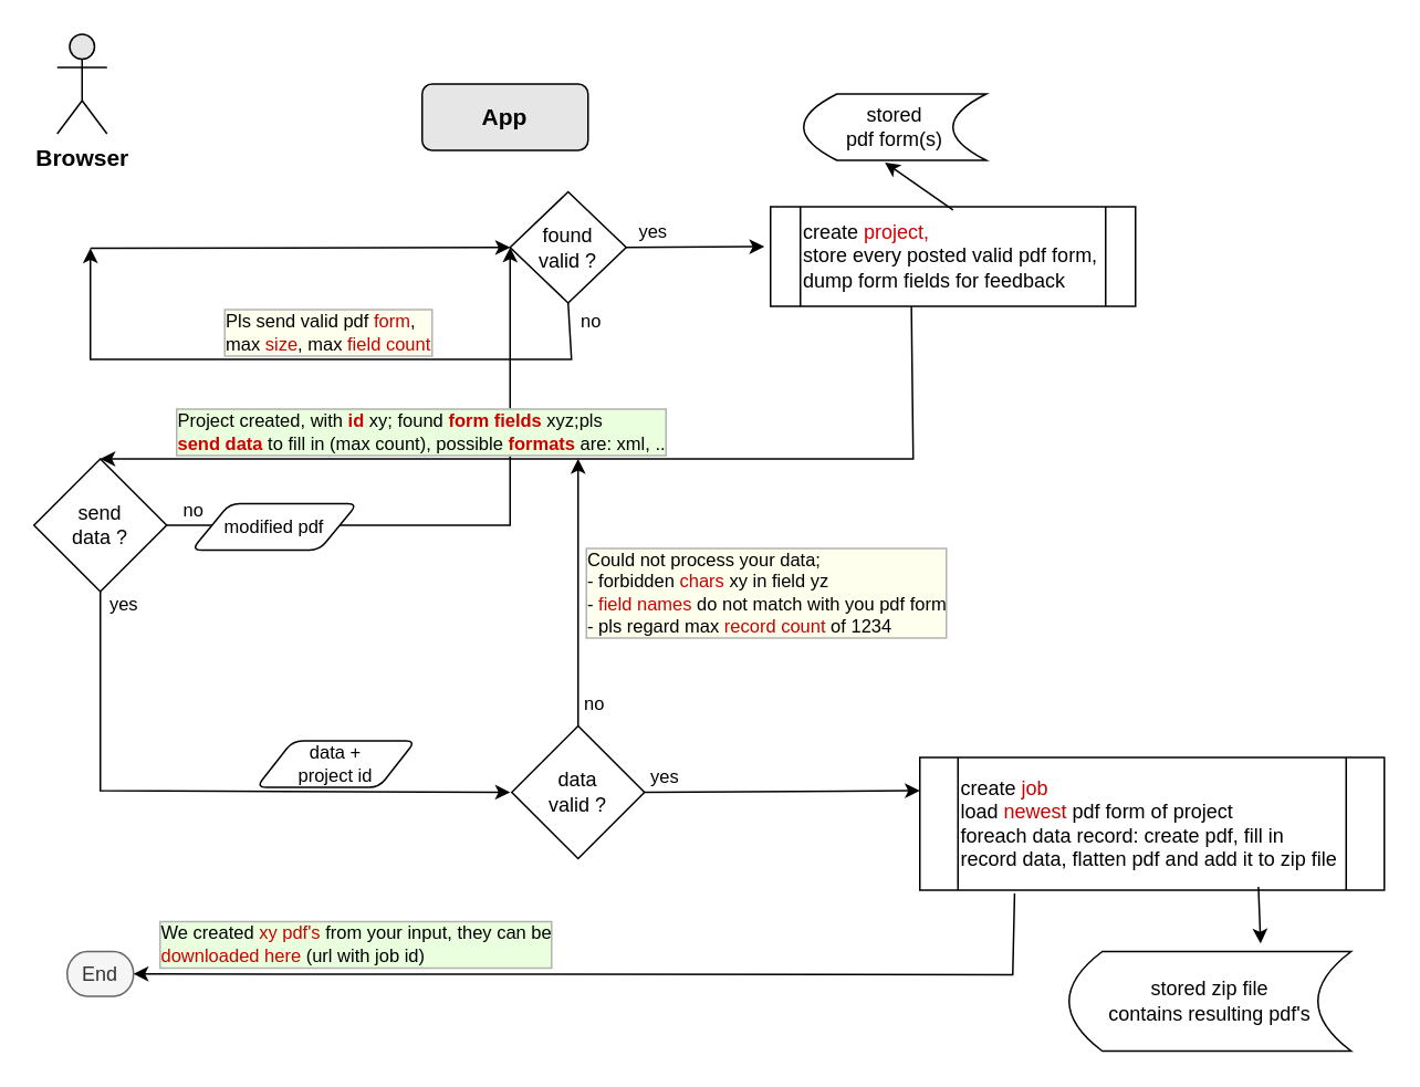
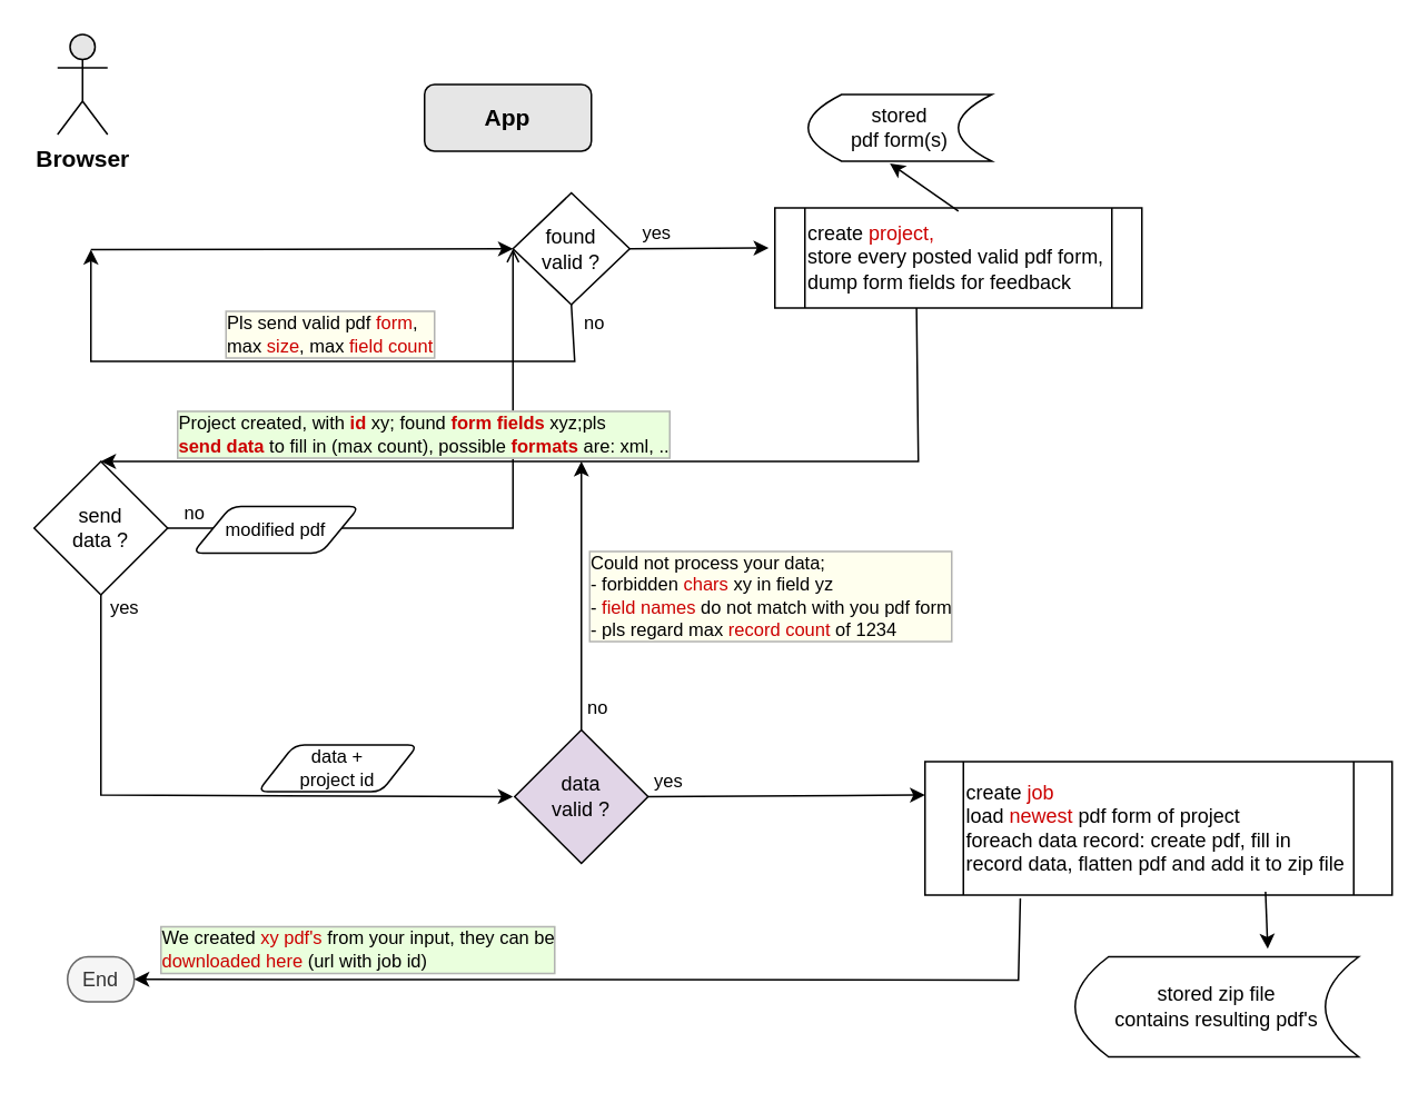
  <mxCell id="0" />
  <mxCell id="1" parent="0" />
  <mxCell id="2" value="App" style="rounded=1;whiteSpace=wrap;html=1;fontStyle=1;fontSize=14;fillColor=#E6E6E6;" parent="1" vertex="1"><mxGeometry x="254" y="50" width="100" height="40" as="geometry" /></mxCell>
  <mxCell id="3" value="&lt;div style=&quot;font-size: 14px;&quot;&gt;Browser&lt;/div&gt;" style="shape=umlActor;verticalLabelPosition=bottom;verticalAlign=top;html=1;outlineConnect=0;fontStyle=1;fillColor=#E6E6E6;fontSize=14;" parent="1" vertex="1"><mxGeometry x="34" y="20" width="30" height="60" as="geometry" /></mxCell>
  <mxCell id="4" value="" style="endArrow=classic;html=1;rounded=0;" parent="1" target="5" edge="1"><mxGeometry relative="1" as="geometry"><mxPoint x="54" y="149" as="sourcePoint" /><mxPoint x="304" y="149" as="targetPoint" /></mxGeometry></mxCell>
  <mxCell id="5" value="&lt;div&gt;found&lt;/div&gt;&lt;div&gt;valid ?&lt;br&gt;&lt;/div&gt;" style="rhombus;whiteSpace=wrap;html=1;" parent="1" vertex="1"><mxGeometry x="307" y="115" width="70" height="67" as="geometry" /></mxCell>
  <mxCell id="6" value="&lt;div&gt;create &lt;font color=&quot;#CC0000&quot;&gt;project,&lt;/font&gt;&lt;/div&gt;&lt;div&gt;store every posted valid pdf form,&lt;/div&gt;&lt;div&gt;dump form fields for feedback&lt;br&gt;&lt;/div&gt;" style="shape=process;whiteSpace=wrap;html=1;backgroundOutline=1;size=0.083;align=left;" parent="1" vertex="1"><mxGeometry x="464" y="124" width="220" height="60" as="geometry" /></mxCell>
  <mxCell id="7" value="" style="endArrow=classic;html=1;rounded=0;exitX=0.5;exitY=0.033;exitDx=0;exitDy=0;exitPerimeter=0;entryX=0.445;entryY=1.033;entryDx=0;entryDy=0;entryPerimeter=0;" parent="1" edge="1" target="22" source="6"><mxGeometry width="50" height="50" relative="1" as="geometry"><mxPoint x="583.04" y="143.98" as="sourcePoint" /><mxPoint x="624" y="144.191" as="targetPoint" /></mxGeometry></mxCell>
  <mxCell id="8" value="End" style="strokeWidth=1;html=1;shape=mxgraph.flowchart.terminator;whiteSpace=wrap;fillColor=#f5f5f5;fontColor=#333333;strokeColor=#666666;" parent="1" vertex="1"><mxGeometry x="40" y="573" width="40" height="27" as="geometry" /></mxCell>
  <mxCell id="9" value="&lt;div&gt;send&lt;/div&gt;&lt;div&gt;data ?&lt;/div&gt;" style="rhombus;whiteSpace=wrap;html=1;" parent="1" vertex="1"><mxGeometry x="20" y="276" width="80" height="80" as="geometry" /></mxCell>
- <mxCell id="10" value="" style="endArrow=classic;html=1;rounded=0;exitX=1;exitY=0.5;exitDx=0;exitDy=0;entryX=0;entryY=0.5;entryDx=0;entryDy=0;" parent="1" source="9" target="5" edge="1"><mxGeometry relative="1" as="geometry"><mxPoint x="314" y="496" as="sourcePoint" /><mxPoint x="414" y="496" as="targetPoint" /><Array as="points"><mxPoint x="307" y="316" /></Array></mxGeometry></mxCell>
+ <mxCell id="10" value="" style="endArrow=open;html=1;rounded=0;exitX=1;exitY=0.5;exitDx=0;exitDy=0;entryX=0;entryY=0.5;entryDx=0;entryDy=0;" parent="1" source="9" target="5" edge="1"><mxGeometry relative="1" as="geometry"><mxPoint x="314" y="496" as="sourcePoint" /><mxPoint x="414" y="496" as="targetPoint" /><Array as="points"><mxPoint x="307" y="316" /></Array></mxGeometry></mxCell>
  <mxCell id="11" value="no" style="edgeLabel;resizable=0;html=1;align=center;verticalAlign=middle;" parent="10" connectable="0" vertex="1"><mxGeometry relative="1" as="geometry"><mxPoint x="-172" y="-10" as="offset" /></mxGeometry></mxCell>
  <mxCell id="12" value="" style="endArrow=classic;html=1;rounded=0;exitX=1;exitY=0.5;exitDx=0;exitDy=0;entryX=-0.017;entryY=0.4;entryDx=0;entryDy=0;entryPerimeter=0;" parent="1" source="5" target="6" edge="1"><mxGeometry relative="1" as="geometry"><mxPoint x="314" y="496" as="sourcePoint" /><mxPoint x="474" y="143" as="targetPoint" /></mxGeometry></mxCell>
  <mxCell id="13" value="yes" style="edgeLabel;resizable=0;html=1;align=center;verticalAlign=middle;" parent="12" connectable="0" vertex="1"><mxGeometry relative="1" as="geometry"><mxPoint x="-26" y="-10" as="offset" /></mxGeometry></mxCell>
- <mxCell id="14" value="&lt;div&gt;data&lt;/div&gt;&lt;div&gt;valid ?&lt;br&gt;&lt;/div&gt;" style="rhombus;whiteSpace=wrap;html=1;" parent="1" vertex="1"><mxGeometry x="308" y="437" width="80" height="80" as="geometry" /></mxCell>
+ <mxCell id="14" value="&lt;div&gt;data&lt;/div&gt;&lt;div&gt;valid ?&lt;br&gt;&lt;/div&gt;" style="rhombus;whiteSpace=wrap;html=1;fillColor=#e1d5e7;" parent="1" vertex="1"><mxGeometry x="308" y="437" width="80" height="80" as="geometry" /></mxCell>
  <mxCell id="15" value="" style="endArrow=classic;html=1;rounded=0;exitX=0.5;exitY=1;exitDx=0;exitDy=0;entryX=0;entryY=0.5;entryDx=0;entryDy=0;" parent="1" source="9" edge="1"><mxGeometry relative="1" as="geometry"><mxPoint x="91" y="457" as="sourcePoint" /><mxPoint x="307" y="477" as="targetPoint" /><Array as="points"><mxPoint x="60" y="476" /></Array></mxGeometry></mxCell>
  <mxCell id="16" value="yes" style="edgeLabel;resizable=0;html=1;align=center;verticalAlign=middle;" parent="15" connectable="0" vertex="1"><mxGeometry relative="1" as="geometry"><mxPoint x="-50" y="-113" as="offset" /></mxGeometry></mxCell>
  <mxCell id="17" value="&lt;div style=&quot;font-size: 11px;&quot;&gt;data +&lt;/div&gt;&lt;div style=&quot;font-size: 11px;&quot;&gt;project id&lt;/div&gt;" style="shape=parallelogram;html=1;strokeWidth=1;perimeter=parallelogramPerimeter;whiteSpace=wrap;rounded=1;arcSize=12;size=0.23;fontSize=11;" parent="1" vertex="1"><mxGeometry x="154" y="446" width="96" height="28" as="geometry" /></mxCell>
  <mxCell id="18" value="&lt;div&gt;modified pdf&lt;/div&gt;" style="shape=parallelogram;html=1;strokeWidth=1;perimeter=parallelogramPerimeter;whiteSpace=wrap;rounded=1;arcSize=12;size=0.23;fontSize=11;" parent="1" vertex="1"><mxGeometry x="115" y="303" width="100" height="28" as="geometry" /></mxCell>
  <mxCell id="19" value="" style="endArrow=classic;html=1;rounded=0;exitX=1;exitY=0.5;exitDx=0;exitDy=0;" edge="1" parent="1" source="14"><mxGeometry relative="1" as="geometry"><mxPoint x="358" y="793" as="sourcePoint" /><mxPoint x="554" y="476" as="targetPoint" /></mxGeometry></mxCell>
  <mxCell id="20" value="yes" style="edgeLabel;resizable=0;html=1;align=left;verticalAlign=bottom;" connectable="0" vertex="1" parent="19"><mxGeometry x="-1" relative="1" as="geometry"><mxPoint x="2" y="-1" as="offset" /></mxGeometry></mxCell>
  <mxCell id="21" value="&lt;div&gt;create &lt;font color=&quot;#CC0000&quot;&gt;job&lt;/font&gt;&lt;/div&gt;&lt;div&gt;&lt;font color=&quot;#CC0000&quot;&gt;&lt;font color=&quot;#000000&quot;&gt;load &lt;font color=&quot;#CC0000&quot;&gt;newest&lt;/font&gt; pdf form of project&lt;/font&gt;&lt;br&gt;&lt;/font&gt;&lt;/div&gt;&lt;div&gt;&lt;font color=&quot;#CC0000&quot;&gt;&lt;font color=&quot;#000000&quot;&gt;foreach data record&lt;/font&gt;&lt;/font&gt;: create pdf, fill in record data, flatten pdf and add it to zip file&lt;/div&gt;" style="shape=process;whiteSpace=wrap;html=1;backgroundOutline=1;size=0.083;align=left;" vertex="1" parent="1"><mxGeometry x="554" y="456" width="280" height="80" as="geometry" /></mxCell>
  <mxCell id="22" value="&lt;div&gt;stored&lt;br&gt;&lt;/div&gt;&lt;div&gt;pdf form(s)&lt;br&gt;&lt;/div&gt;" style="shape=dataStorage;whiteSpace=wrap;html=1;fixedSize=1;" vertex="1" parent="1"><mxGeometry x="484" y="56" width="110" height="40" as="geometry" /></mxCell>
  <mxCell id="23" value="&lt;div&gt;stored zip file&lt;/div&gt;&lt;div&gt;contains resulting pdf's&lt;/div&gt;" style="shape=dataStorage;whiteSpace=wrap;html=1;fixedSize=1;fontSize=12;" vertex="1" parent="1"><mxGeometry x="644" y="573" width="170" height="60" as="geometry" /></mxCell>
  <mxCell id="24" value="" style="endArrow=classic;html=1;rounded=0;entryX=0.679;entryY=-0.08;entryDx=0;entryDy=0;entryPerimeter=0;exitX=0.729;exitY=0.975;exitDx=0;exitDy=0;exitPerimeter=0;" edge="1" parent="1" source="21" target="23"><mxGeometry width="50" height="50" relative="1" as="geometry"><mxPoint x="364" y="516" as="sourcePoint" /><mxPoint x="484" y="646" as="targetPoint" /></mxGeometry></mxCell>
  <mxCell id="25" value="" style="endArrow=classic;html=1;rounded=0;entryX=1;entryY=0.5;entryDx=0;entryDy=0;entryPerimeter=0;exitX=0.204;exitY=1.025;exitDx=0;exitDy=0;exitPerimeter=0;" edge="1" parent="1" source="21" target="8"><mxGeometry relative="1" as="geometry"><mxPoint x="314" y="496" as="sourcePoint" /><mxPoint x="414" y="496" as="targetPoint" /><Array as="points"><mxPoint x="610" y="587" /></Array></mxGeometry></mxCell>
  <mxCell id="26" value="&lt;div&gt;We created &lt;font color=&quot;#CC0000&quot;&gt;xy pdf's&lt;/font&gt; from your input, they can be &lt;br&gt;&lt;/div&gt;&lt;div&gt;&lt;font color=&quot;#CC0000&quot;&gt;downloaded here&lt;font color=&quot;#000000&quot;&gt; (url with job id)&lt;/font&gt;&lt;/font&gt;&lt;br&gt;&lt;/div&gt;" style="edgeLabel;resizable=0;html=1;align=left;verticalAlign=middle;labelBackgroundColor=#EAFFDD;labelBorderColor=#B3B3B3;" connectable="0" vertex="1" parent="25"><mxGeometry relative="1" as="geometry"><mxPoint x="-275" y="-18" as="offset" /></mxGeometry></mxCell>
  <mxCell id="27" value="" style="endArrow=classic;html=1;rounded=0;exitX=0.386;exitY=1;exitDx=0;exitDy=0;exitPerimeter=0;entryX=0.5;entryY=0;entryDx=0;entryDy=0;" edge="1" parent="1" source="6" target="9"><mxGeometry relative="1" as="geometry"><mxPoint x="314" y="496" as="sourcePoint" /><mxPoint x="414" y="496" as="targetPoint" /><Array as="points"><mxPoint x="550" y="276" /></Array></mxGeometry></mxCell>
  <mxCell id="28" value="&lt;div style=&quot;font-size: 11px;&quot;&gt;Project created, with &lt;font style=&quot;font-size: 11px;&quot; color=&quot;#CC0000&quot;&gt;&lt;b style=&quot;font-size: 11px;&quot;&gt;id&lt;/b&gt;&lt;/font&gt; xy; found &lt;font style=&quot;font-size: 11px;&quot; color=&quot;#CC0000&quot;&gt;&lt;b&gt;f&lt;/b&gt;&lt;b style=&quot;font-size: 11px;&quot;&gt;orm fields&lt;/b&gt;&lt;/font&gt; xyz;pls &lt;br style=&quot;font-size: 11px;&quot;&gt;&lt;/div&gt;&lt;div style=&quot;font-size: 11px;&quot;&gt;&lt;font style=&quot;font-size: 11px;&quot; color=&quot;#CC0000&quot;&gt;&lt;b style=&quot;font-size: 11px;&quot;&gt;send data&lt;/b&gt;&lt;/font&gt; to fill in (max count), possible &lt;font color=&quot;#CC0000&quot;&gt;&lt;b style=&quot;font-size: 11px;&quot;&gt;formats&lt;/b&gt;&lt;/font&gt; are: xml, ..&lt;br style=&quot;font-size: 11px;&quot;&gt;&lt;/div&gt;" style="edgeLabel;resizable=0;html=1;align=left;verticalAlign=middle;labelBackgroundColor=#EAFFDD;labelBorderColor=#B3B3B3;" connectable="0" vertex="1" parent="27"><mxGeometry relative="1" as="geometry"><mxPoint x="-247" y="-17" as="offset" /></mxGeometry></mxCell>
  <mxCell id="29" value="" style="endArrow=classic;html=1;rounded=0;exitX=0.5;exitY=0;exitDx=0;exitDy=0;" edge="1" parent="1" source="14"><mxGeometry relative="1" as="geometry"><mxPoint x="284" y="496" as="sourcePoint" /><mxPoint x="348" y="276" as="targetPoint" /></mxGeometry></mxCell>
  <mxCell id="30" value="&lt;div style=&quot;font-size: 11px;&quot;&gt;Could not process your data;&lt;/div&gt;&lt;div style=&quot;font-size: 11px;&quot;&gt;- forbidden &lt;font color=&quot;#FF3333&quot;&gt;&lt;font color=&quot;#CC0000&quot;&gt;chars&lt;/font&gt; &lt;/font&gt;xy in field yz&lt;/div&gt;&lt;div style=&quot;font-size: 11px;&quot;&gt;- &lt;font color=&quot;#CC0000&quot;&gt;field names&lt;/font&gt; do not match with you pdf form&lt;/div&gt;&lt;div style=&quot;font-size: 11px;&quot;&gt;- pls regard max &lt;font color=&quot;#CC0000&quot;&gt;record count&lt;/font&gt; of 1234&lt;br style=&quot;font-size: 11px;&quot;&gt;&lt;/div&gt;" style="edgeLabel;resizable=0;html=1;align=left;verticalAlign=middle;labelBackgroundColor=#FFFFEE;labelBorderColor=#B3B3B3;" connectable="0" vertex="1" parent="29"><mxGeometry relative="1" as="geometry"><mxPoint x="3" as="offset" /></mxGeometry></mxCell>
  <mxCell id="31" value="no" style="edgeLabel;resizable=0;html=1;align=left;verticalAlign=bottom;" connectable="0" vertex="1" parent="29"><mxGeometry x="-1" relative="1" as="geometry"><mxPoint x="2" y="-5" as="offset" /></mxGeometry></mxCell>
  <mxCell id="32" value="" style="endArrow=classic;html=1;rounded=0;exitX=0.5;exitY=1;exitDx=0;exitDy=0;" edge="1" parent="1" source="5"><mxGeometry relative="1" as="geometry"><mxPoint x="284" y="496" as="sourcePoint" /><mxPoint x="54" y="149" as="targetPoint" /><Array as="points"><mxPoint x="344" y="216" /><mxPoint x="54" y="216" /></Array></mxGeometry></mxCell>
  <mxCell id="33" value="&lt;div style=&quot;font-size: 11px;&quot;&gt;Pls send valid pdf &lt;font style=&quot;font-size: 11px;&quot; color=&quot;#CC0000&quot;&gt;form&lt;/font&gt;,&lt;/div&gt;&lt;div style=&quot;font-size: 11px;&quot;&gt;max &lt;font style=&quot;font-size: 11px;&quot; color=&quot;#CC0000&quot;&gt;size&lt;/font&gt;, max &lt;font style=&quot;font-size: 11px;&quot; color=&quot;#CC0000&quot;&gt;field count&lt;/font&gt;&lt;/div&gt;" style="edgeLabel;resizable=0;html=1;align=left;verticalAlign=middle;labelBackgroundColor=#FFFFEE;labelBorderColor=#B3B3B3;spacing=2;" connectable="0" vertex="1" parent="32"><mxGeometry relative="1" as="geometry"><mxPoint x="-49" y="-17" as="offset" /></mxGeometry></mxCell>
  <mxCell id="34" value="&lt;div&gt;no&lt;/div&gt;" style="edgeLabel;resizable=0;html=1;align=left;verticalAlign=bottom;" connectable="0" vertex="1" parent="32"><mxGeometry x="-1" relative="1" as="geometry"><mxPoint x="6" y="19" as="offset" /></mxGeometry></mxCell>
